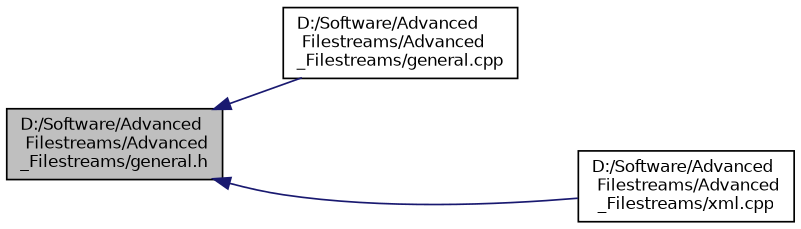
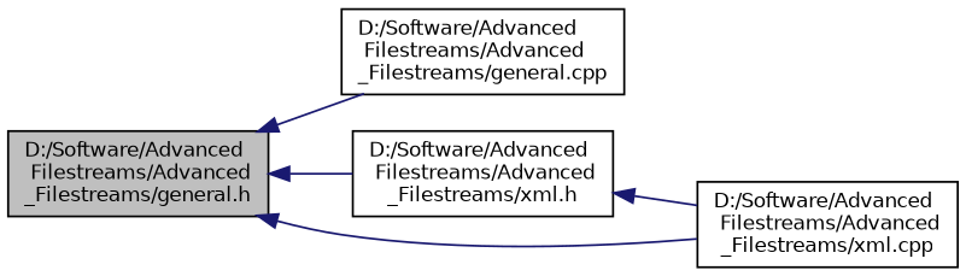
  digraph {
    rankdir=LR
    node [color=black fillcolor=white fontname=Helvetica fontsize=10 shape=record style=filled]
    edge [color=midnightblue dir=back fontname=Helvetica fontsize=10 labelfontname=Helvetica labelfontsize=10 style=solid]
    n1 [fillcolor=grey75 fontcolor=black height=0.2 label="D:/Software/Advanced\l Filestreams/Advanced\l_Filestreams/general.h" width=0.4]
    n2 [height=0.2 label="D:/Software/Advanced\l Filestreams/Advanced\l_Filestreams/general.cpp" width=0.4]
+   n3 [height=0.2 label="D:/Software/Advanced\l Filestreams/Advanced\l_Filestreams/xml.h" width=0.4]
    n4 [height=0.2 label="D:/Software/Advanced\l Filestreams/Advanced\l_Filestreams/xml.cpp" width=0.4]
    n1 -> n2
+   n1 -> n3
    n1 -> n4
+   n3 -> n4
  }
